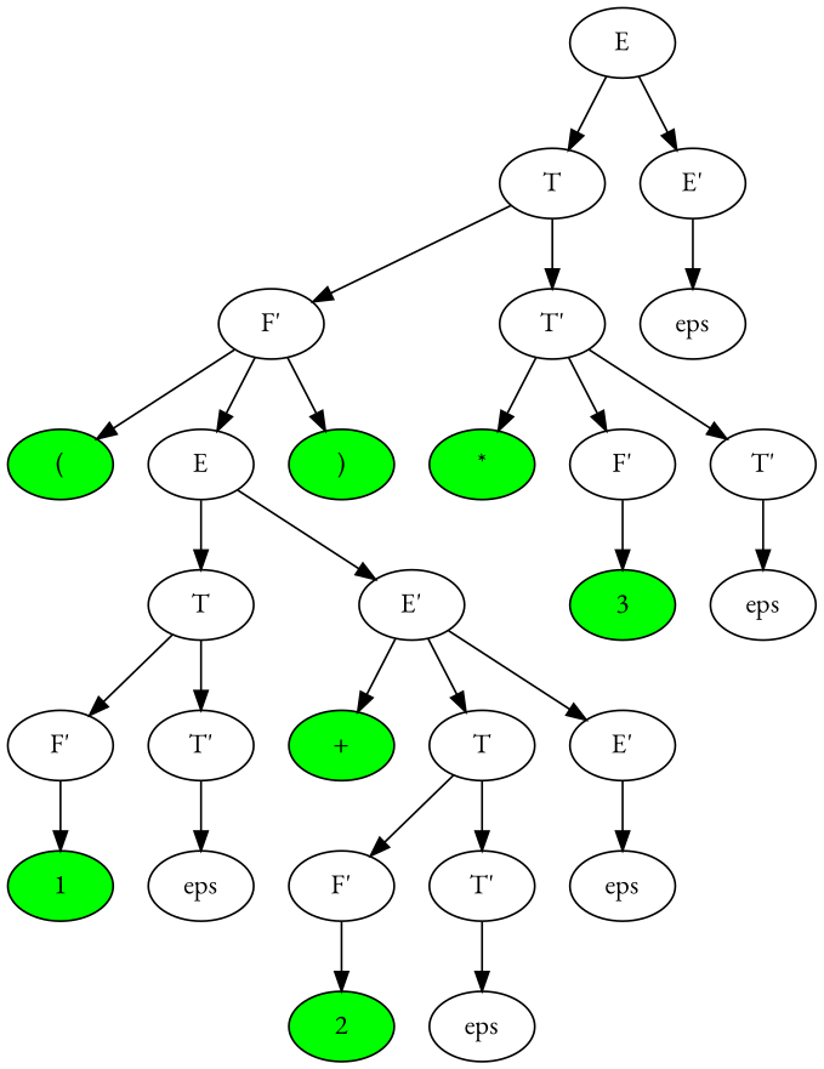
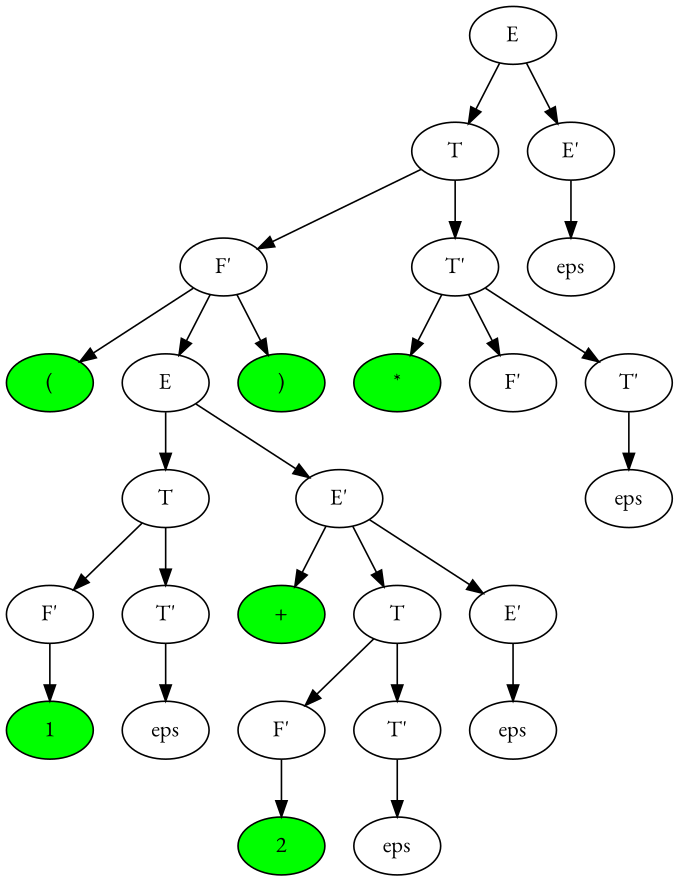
  digraph {
    ordering=out
    fontname="EB Garamond"
    node [fontname="EB Garamond"]
    edge [fontname="EB Garamond"]
    n1 [label=E]
    n2 [label=T]
    n3 [label="E'"]
    n4 [label="F'"]
    n5 [label="T'"]
    n6 [fillcolor=green label="(" style=filled]
    n7 [label=E]
    n8 [fillcolor=green label=")" style=filled]
    n9 [label=T]
    n10 [label="E'"]
    n11 [label="F'"]
    n12 [label="T'"]
    n13 [fillcolor=green label=1 style=filled]
    n14 [label=eps]
    n15 [fillcolor=green label="+" style=filled]
    n16 [label=T]
    n17 [label="E'"]
    n18 [label="F'"]
    n19 [label="T'"]
    n20 [fillcolor=green label=2 style=filled]
    n21 [label=eps]
    n22 [label=eps]
    n23 [fillcolor=green label="*" style=filled]
    n24 [label="F'"]
    n25 [label="T'"]
-   n26 [fillcolor=green label=3 style=filled]
    n27 [label=eps]
    n28 [label=eps]
    n1 -> n2
    n1 -> n3
    n2 -> n4
    n2 -> n5
    n3 -> n28
    n4 -> n6
    n4 -> n7
    n4 -> n8
    n5 -> n23
    n5 -> n24
    n5 -> n25
    n7 -> n9
    n7 -> n10
    n9 -> n11
    n9 -> n12
    n10 -> n15
    n10 -> n16
    n10 -> n17
    n11 -> n13
    n12 -> n14
    n16 -> n18
    n16 -> n19
    n17 -> n22
    n18 -> n20
    n19 -> n21
-   n24 -> n26
    n25 -> n27
  }
